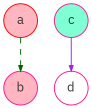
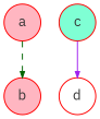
  digraph {
    fontname="IBM Plex Sans"
    node [color=deeppink fillcolor=lightpink fontcolor="#333333" fontname="IBM Plex Sans" shape=circle style=filled]
    edge [arrowsize=0.6 fontname="IBM Plex Sans"]
-   b
+   b [color=red]
    a [color=red]
-   c [fillcolor=aquamarine]
-   d [fillcolor=white]
+   c [color=red fillcolor=aquamarine]
+   d [color=red fillcolor=white]
    a -> b [color=darkgreen style=dashed]
    c -> d [color=purple style=solid]
  }
